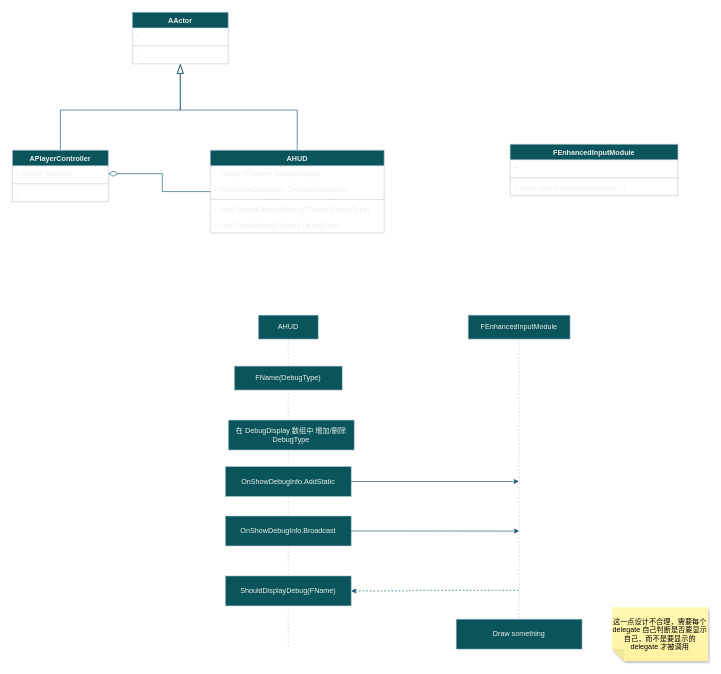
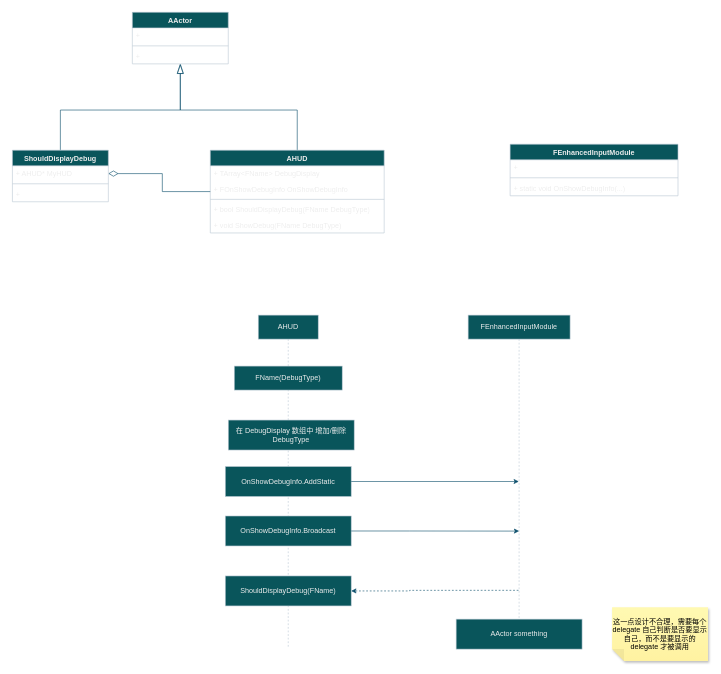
  <mxCell id="0" />
  <mxCell id="1" parent="0" />
  <mxCell id="2" value="" style="edgeStyle=orthogonalEdgeStyle;rounded=0;orthogonalLoop=1;jettySize=auto;html=1;exitX=0.5;exitY=0;exitDx=0;exitDy=0;endArrow=blockThin;endFill=0;endSize=14;labelBackgroundColor=none;strokeColor=#0B4D6A;fontColor=default;" edge="1" parent="1" source="3" target="10"><mxGeometry relative="1" as="geometry" /></mxCell>
  <mxCell id="3" value="AHUD" style="swimlane;fontStyle=1;align=center;verticalAlign=top;childLayout=stackLayout;horizontal=1;startSize=26;horizontalStack=0;resizeParent=1;resizeParentMax=0;resizeLast=0;collapsible=1;marginBottom=0;whiteSpace=wrap;html=1;labelBackgroundColor=none;fillColor=#09555B;strokeColor=#BAC8D3;fontColor=#EEEEEE;" vertex="1" parent="1"><mxGeometry x="350" y="250" width="290" height="138" as="geometry" /></mxCell>
  <mxCell id="4" value="+ TArray&amp;lt;FName&amp;gt; DebugDisplay" style="text;strokeColor=none;fillColor=none;align=left;verticalAlign=top;spacingLeft=4;spacingRight=4;overflow=hidden;rotatable=0;points=[[0,0.5],[1,0.5]];portConstraint=eastwest;whiteSpace=wrap;html=1;labelBackgroundColor=none;fontColor=#EEEEEE;" vertex="1" parent="3"><mxGeometry y="26" width="290" height="26" as="geometry" /></mxCell>
  <mxCell id="5" value="+ FOnShowDebugInfo OnShowDebugInfo" style="text;strokeColor=none;fillColor=none;align=left;verticalAlign=top;spacingLeft=4;spacingRight=4;overflow=hidden;rotatable=0;points=[[0,0.5],[1,0.5]];portConstraint=eastwest;whiteSpace=wrap;html=1;labelBackgroundColor=none;fontColor=#EEEEEE;" vertex="1" parent="3"><mxGeometry y="52" width="290" height="26" as="geometry" /></mxCell>
  <mxCell id="6" value="" style="line;strokeWidth=1;fillColor=none;align=left;verticalAlign=middle;spacingTop=-1;spacingLeft=3;spacingRight=3;rotatable=0;labelPosition=right;points=[];portConstraint=eastwest;strokeColor=#BAC8D3;labelBackgroundColor=none;fontColor=#EEEEEE;" vertex="1" parent="3"><mxGeometry y="78" width="290" height="8" as="geometry" /></mxCell>
  <mxCell id="7" value="+ bool ShouldDisplayDebug(FName DebugType)" style="text;strokeColor=none;fillColor=none;align=left;verticalAlign=top;spacingLeft=4;spacingRight=4;overflow=hidden;rotatable=0;points=[[0,0.5],[1,0.5]];portConstraint=eastwest;whiteSpace=wrap;html=1;labelBackgroundColor=none;fontColor=#EEEEEE;" vertex="1" parent="3"><mxGeometry y="86" width="290" height="26" as="geometry" /></mxCell>
  <mxCell id="8" value="+ void ShowDebug(FName DebugType)" style="text;strokeColor=none;fillColor=none;align=left;verticalAlign=top;spacingLeft=4;spacingRight=4;overflow=hidden;rotatable=0;points=[[0,0.5],[1,0.5]];portConstraint=eastwest;whiteSpace=wrap;html=1;labelBackgroundColor=none;fontColor=#EEEEEE;" vertex="1" parent="3"><mxGeometry y="112" width="290" height="26" as="geometry" /></mxCell>
  <mxCell id="9" value="" style="edgeStyle=orthogonalEdgeStyle;rounded=0;orthogonalLoop=1;jettySize=auto;html=1;exitX=0.5;exitY=0;exitDx=0;exitDy=0;strokeColor=#0B4D6A;align=center;verticalAlign=middle;fontFamily=Helvetica;fontSize=11;fontColor=default;labelBackgroundColor=none;endArrow=blockThin;endFill=0;endSize=14;" edge="1" parent="1" source="18" target="10"><mxGeometry relative="1" as="geometry" /></mxCell>
  <mxCell id="10" value="AActor" style="swimlane;fontStyle=1;align=center;verticalAlign=top;childLayout=stackLayout;horizontal=1;startSize=26;horizontalStack=0;resizeParent=1;resizeParentMax=0;resizeLast=0;collapsible=1;marginBottom=0;whiteSpace=wrap;html=1;labelBackgroundColor=none;fillColor=#09555B;strokeColor=#BAC8D3;fontColor=#EEEEEE;" vertex="1" parent="1"><mxGeometry x="220" y="20" width="160" height="86" as="geometry" /></mxCell>
  <mxCell id="11" value="+&amp;nbsp;" style="text;strokeColor=none;fillColor=none;align=left;verticalAlign=top;spacingLeft=4;spacingRight=4;overflow=hidden;rotatable=0;points=[[0,0.5],[1,0.5]];portConstraint=eastwest;whiteSpace=wrap;html=1;labelBackgroundColor=none;fontColor=#EEEEEE;" vertex="1" parent="10"><mxGeometry y="26" width="160" height="26" as="geometry" /></mxCell>
  <mxCell id="12" value="" style="line;strokeWidth=1;fillColor=none;align=left;verticalAlign=middle;spacingTop=-1;spacingLeft=3;spacingRight=3;rotatable=0;labelPosition=right;points=[];portConstraint=eastwest;strokeColor=#BAC8D3;labelBackgroundColor=none;fontColor=#EEEEEE;" vertex="1" parent="10"><mxGeometry y="52" width="160" height="8" as="geometry" /></mxCell>
  <mxCell id="13" value="+&amp;nbsp;" style="text;strokeColor=none;fillColor=none;align=left;verticalAlign=top;spacingLeft=4;spacingRight=4;overflow=hidden;rotatable=0;points=[[0,0.5],[1,0.5]];portConstraint=eastwest;whiteSpace=wrap;html=1;labelBackgroundColor=none;fontColor=#EEEEEE;" vertex="1" parent="10"><mxGeometry y="60" width="160" height="26" as="geometry" /></mxCell>
  <mxCell id="14" value="FEnhancedInputModule" style="swimlane;fontStyle=1;align=center;verticalAlign=top;childLayout=stackLayout;horizontal=1;startSize=26;horizontalStack=0;resizeParent=1;resizeParentMax=0;resizeLast=0;collapsible=1;marginBottom=0;whiteSpace=wrap;html=1;labelBackgroundColor=none;fillColor=#09555B;strokeColor=#BAC8D3;fontColor=#EEEEEE;" vertex="1" parent="1"><mxGeometry x="850" y="240" width="280" height="86" as="geometry" /></mxCell>
  <mxCell id="15" value="+&amp;nbsp;" style="text;strokeColor=none;fillColor=none;align=left;verticalAlign=top;spacingLeft=4;spacingRight=4;overflow=hidden;rotatable=0;points=[[0,0.5],[1,0.5]];portConstraint=eastwest;whiteSpace=wrap;html=1;labelBackgroundColor=none;fontColor=#EEEEEE;" vertex="1" parent="14"><mxGeometry y="26" width="280" height="26" as="geometry" /></mxCell>
  <mxCell id="16" value="" style="line;strokeWidth=1;fillColor=none;align=left;verticalAlign=middle;spacingTop=-1;spacingLeft=3;spacingRight=3;rotatable=0;labelPosition=right;points=[];portConstraint=eastwest;strokeColor=#BAC8D3;labelBackgroundColor=none;fontColor=#EEEEEE;" vertex="1" parent="14"><mxGeometry y="52" width="280" height="8" as="geometry" /></mxCell>
  <mxCell id="17" value="+ static void OnShowDebugInfo(...)" style="text;strokeColor=none;fillColor=none;align=left;verticalAlign=top;spacingLeft=4;spacingRight=4;overflow=hidden;rotatable=0;points=[[0,0.5],[1,0.5]];portConstraint=eastwest;whiteSpace=wrap;html=1;labelBackgroundColor=none;fontColor=#EEEEEE;" vertex="1" parent="14"><mxGeometry y="60" width="280" height="26" as="geometry" /></mxCell>
- <mxCell id="18" value="APlayerController" style="swimlane;fontStyle=1;align=center;verticalAlign=top;childLayout=stackLayout;horizontal=1;startSize=26;horizontalStack=0;resizeParent=1;resizeParentMax=0;resizeLast=0;collapsible=1;marginBottom=0;whiteSpace=wrap;html=1;labelBackgroundColor=none;fillColor=#09555B;strokeColor=#BAC8D3;fontColor=#EEEEEE;" vertex="1" parent="1"><mxGeometry x="20" y="250" width="160" height="86" as="geometry" /></mxCell>
+ <mxCell id="18" value="ShouldDisplayDebug" style="swimlane;fontStyle=1;align=center;verticalAlign=top;childLayout=stackLayout;horizontal=1;startSize=26;horizontalStack=0;resizeParent=1;resizeParentMax=0;resizeLast=0;collapsible=1;marginBottom=0;whiteSpace=wrap;html=1;labelBackgroundColor=none;fillColor=#09555B;strokeColor=#BAC8D3;fontColor=#EEEEEE;" vertex="1" parent="1"><mxGeometry x="20" y="250" width="160" height="86" as="geometry" /></mxCell>
  <mxCell id="19" value="+ AHUD* MyHUD" style="text;strokeColor=none;fillColor=none;align=left;verticalAlign=top;spacingLeft=4;spacingRight=4;overflow=hidden;rotatable=0;points=[[0,0.5],[1,0.5]];portConstraint=eastwest;whiteSpace=wrap;html=1;labelBackgroundColor=none;fontColor=#EEEEEE;" vertex="1" parent="18"><mxGeometry y="26" width="160" height="26" as="geometry" /></mxCell>
  <mxCell id="20" value="" style="line;strokeWidth=1;fillColor=none;align=left;verticalAlign=middle;spacingTop=-1;spacingLeft=3;spacingRight=3;rotatable=0;labelPosition=right;points=[];portConstraint=eastwest;strokeColor=#BAC8D3;labelBackgroundColor=none;fontColor=#EEEEEE;" vertex="1" parent="18"><mxGeometry y="52" width="160" height="8" as="geometry" /></mxCell>
  <mxCell id="21" value="+&amp;nbsp;" style="text;strokeColor=none;fillColor=none;align=left;verticalAlign=top;spacingLeft=4;spacingRight=4;overflow=hidden;rotatable=0;points=[[0,0.5],[1,0.5]];portConstraint=eastwest;whiteSpace=wrap;html=1;labelBackgroundColor=none;fontColor=#EEEEEE;" vertex="1" parent="18"><mxGeometry y="60" width="160" height="26" as="geometry" /></mxCell>
  <mxCell id="22" style="edgeStyle=orthogonalEdgeStyle;rounded=0;orthogonalLoop=1;jettySize=auto;html=1;endArrow=diamondThin;endFill=0;endSize=14;labelBackgroundColor=none;strokeColor=#0B4D6A;fontColor=default;" edge="1" parent="1" source="3" target="19"><mxGeometry relative="1" as="geometry" /></mxCell>
  <mxCell id="23" value="AHUD" style="shape=umlLifeline;perimeter=lifelinePerimeter;whiteSpace=wrap;html=1;container=1;dropTarget=0;collapsible=0;recursiveResize=0;outlineConnect=0;portConstraint=eastwest;newEdgeStyle={&quot;curved&quot;:0,&quot;rounded&quot;:0};labelBackgroundColor=none;fillColor=#09555B;strokeColor=#BAC8D3;fontColor=#EEEEEE;" vertex="1" parent="1"><mxGeometry x="430" y="525" width="100" height="555" as="geometry" /></mxCell>
  <mxCell id="24" value="在 DebugDisplay&amp;nbsp;数组中&amp;nbsp;增加/删除 DebugType" style="whiteSpace=wrap;html=1;labelBackgroundColor=none;fillColor=#09555B;strokeColor=#BAC8D3;fontColor=#EEEEEE;" vertex="1" parent="1"><mxGeometry x="380" y="700" width="210" height="50" as="geometry" /></mxCell>
  <mxCell id="25" value="OnShowDebugInfo.AddStatic" style="whiteSpace=wrap;html=1;labelBackgroundColor=none;fillColor=#09555B;strokeColor=#BAC8D3;fontColor=#EEEEEE;" vertex="1" parent="1"><mxGeometry x="375" y="777.5" width="210" height="50" as="geometry" /></mxCell>
  <mxCell id="26" value="" style="edgeStyle=orthogonalEdgeStyle;rounded=0;orthogonalLoop=1;jettySize=auto;html=1;curved=0;labelBackgroundColor=none;strokeColor=#0B4D6A;fontColor=default;exitX=1;exitY=0.5;exitDx=0;exitDy=0;" edge="1" parent="1" source="25" target="27"><mxGeometry relative="1" as="geometry" /></mxCell>
  <mxCell id="27" value="FEnhancedInputModule" style="shape=umlLifeline;perimeter=lifelinePerimeter;whiteSpace=wrap;html=1;container=1;dropTarget=0;collapsible=0;recursiveResize=0;outlineConnect=0;portConstraint=eastwest;newEdgeStyle={&quot;curved&quot;:0,&quot;rounded&quot;:0};labelBackgroundColor=none;fillColor=#09555B;strokeColor=#BAC8D3;fontColor=#EEEEEE;" vertex="1" parent="1"><mxGeometry x="780" y="525" width="170" height="555" as="geometry" /></mxCell>
  <mxCell id="28" value="OnShowDebugInfo.Broadcast" style="whiteSpace=wrap;html=1;labelBackgroundColor=none;fillColor=#09555B;strokeColor=#BAC8D3;fontColor=#EEEEEE;" vertex="1" parent="1"><mxGeometry x="375" y="860" width="210" height="50" as="geometry" /></mxCell>
  <mxCell id="29" style="edgeStyle=orthogonalEdgeStyle;rounded=0;orthogonalLoop=1;jettySize=auto;html=1;entryX=0.5;entryY=0.649;entryDx=0;entryDy=0;entryPerimeter=0;strokeColor=#0B4D6A;" edge="1" parent="1" source="28" target="27"><mxGeometry relative="1" as="geometry" /></mxCell>
  <mxCell id="30" value="ShouldDisplayDebug(FName)" style="whiteSpace=wrap;html=1;labelBackgroundColor=none;fillColor=#09555B;strokeColor=#BAC8D3;fontColor=#EEEEEE;" vertex="1" parent="1"><mxGeometry x="375" y="960" width="210" height="50" as="geometry" /></mxCell>
  <mxCell id="31" style="edgeStyle=orthogonalEdgeStyle;rounded=0;orthogonalLoop=1;jettySize=auto;html=1;curved=0;entryX=1;entryY=0.5;entryDx=0;entryDy=0;strokeColor=#0B4D6A;exitX=0.494;exitY=0.827;exitDx=0;exitDy=0;exitPerimeter=0;dashed=1;" edge="1" parent="1" source="27" target="30"><mxGeometry relative="1" as="geometry"><mxPoint x="730" y="1010" as="sourcePoint" /></mxGeometry></mxCell>
- <mxCell id="32" value="Draw something" style="whiteSpace=wrap;html=1;labelBackgroundColor=none;fillColor=#09555B;strokeColor=#BAC8D3;fontColor=#EEEEEE;" vertex="1" parent="1"><mxGeometry x="760" y="1032" width="210" height="50" as="geometry" /></mxCell>
+ <mxCell id="32" value="AActor something" style="whiteSpace=wrap;html=1;labelBackgroundColor=none;fillColor=#09555B;strokeColor=#BAC8D3;fontColor=#EEEEEE;" vertex="1" parent="1"><mxGeometry x="760" y="1032" width="210" height="50" as="geometry" /></mxCell>
  <mxCell id="33" value="FName(DebugType)" style="whiteSpace=wrap;html=1;labelBackgroundColor=none;fillColor=#09555B;strokeColor=#BAC8D3;fontColor=#EEEEEE;" vertex="1" parent="1"><mxGeometry x="390" y="610" width="180" height="40" as="geometry" /></mxCell>
  <mxCell id="34" value="这一点设计不合理，需要每个 delegate&amp;nbsp;自己判断是否要显示自己，而不是要显示的 delegate&amp;nbsp;才被调用" style="shape=note;whiteSpace=wrap;html=1;backgroundOutline=1;fontColor=#000000;darkOpacity=0.05;fillColor=#FFF9B2;strokeColor=none;fillStyle=solid;direction=west;gradientDirection=north;gradientColor=#FFF2A1;shadow=1;size=20;pointerEvents=1;" vertex="1" parent="1"><mxGeometry x="1020" y="1012" width="160" height="90" as="geometry" /></mxCell>
